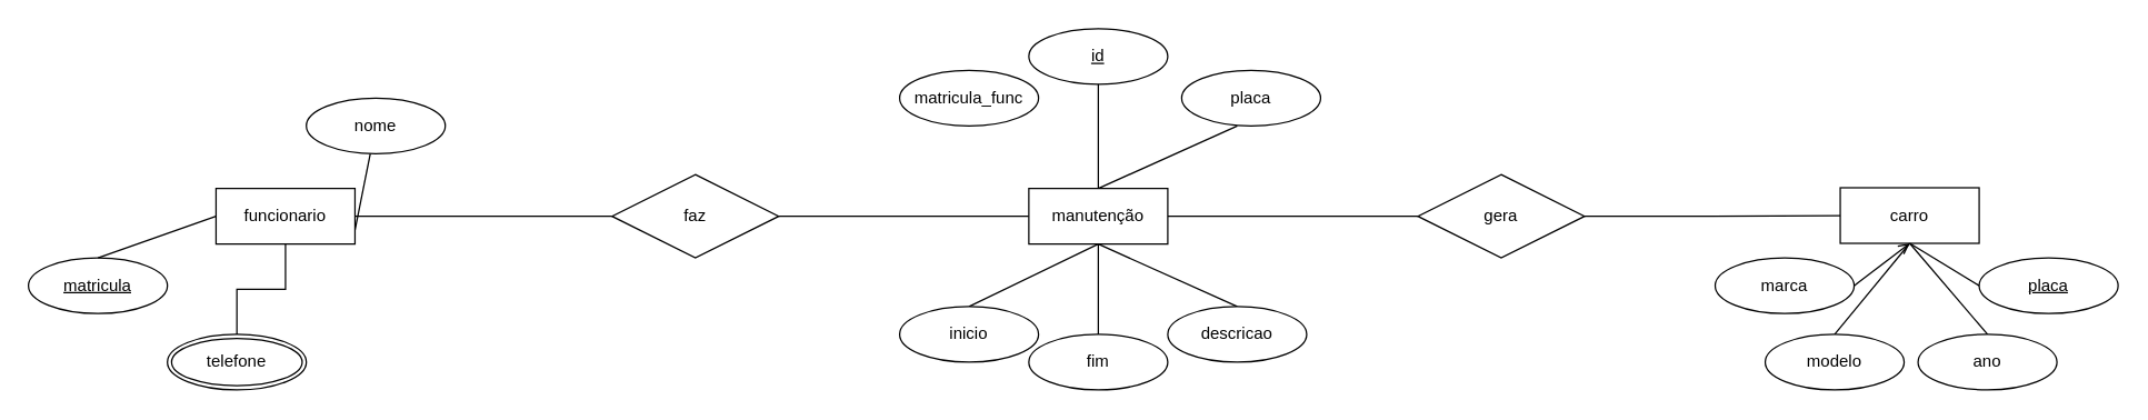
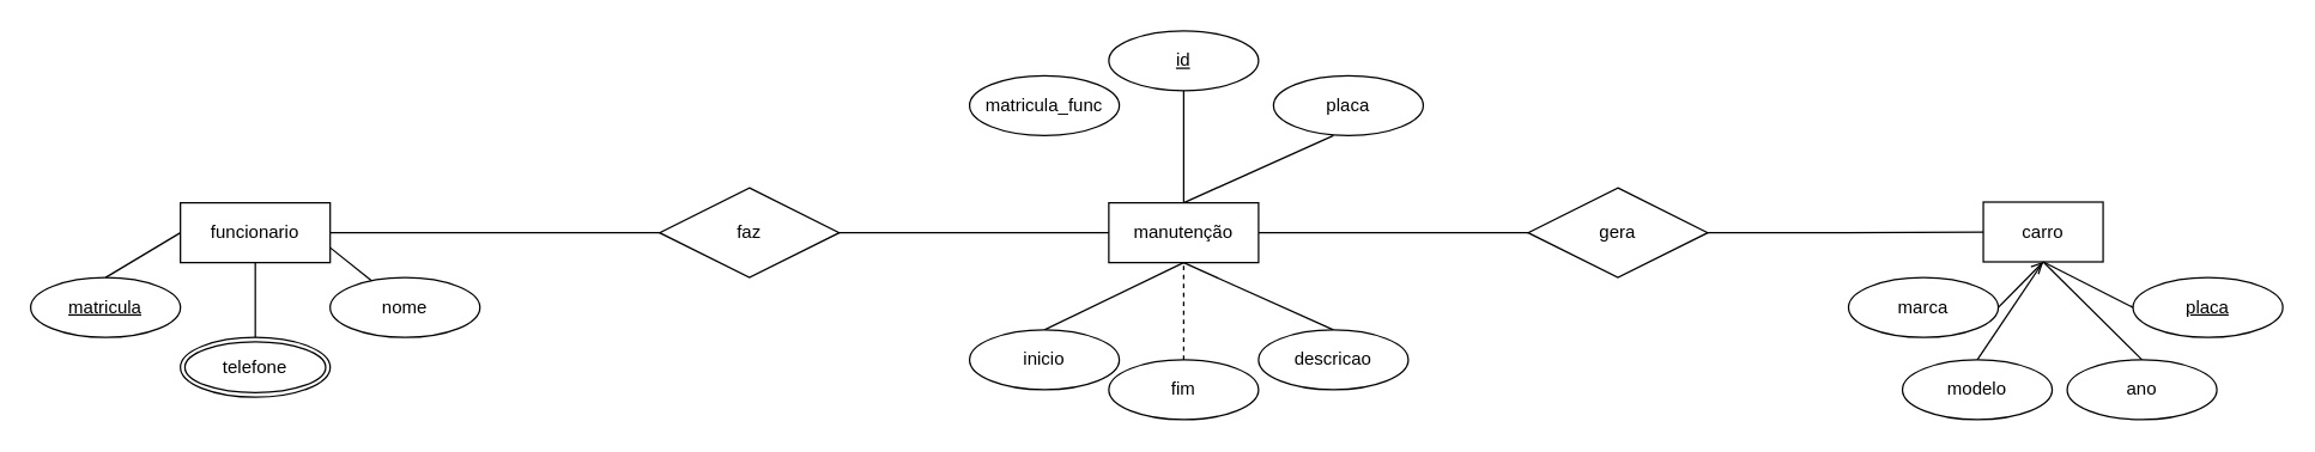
  <mxCell id="0" />
  <mxCell id="1" parent="0" />
- <mxCell id="2" value="nome" style="ellipse;whiteSpace=wrap;html=1;align=center;" vertex="1" parent="1"><mxGeometry x="220" y="70" width="100" height="40" as="geometry" /></mxCell>
+ <mxCell id="2" value="nome" style="ellipse;whiteSpace=wrap;html=1;align=center;" vertex="1" parent="1"><mxGeometry x="220" y="185" width="100" height="40" as="geometry" /></mxCell>
  <mxCell id="3" value="&lt;u&gt;matricula&lt;/u&gt;" style="ellipse;whiteSpace=wrap;html=1;align=center;" vertex="1" parent="1"><mxGeometry x="20" y="185" width="100" height="40" as="geometry" /></mxCell>
- <mxCell id="4" value="telefone" style="ellipse;shape=doubleEllipse;margin=3;whiteSpace=wrap;html=1;align=center;" vertex="1" parent="1"><mxGeometry x="120" y="240" width="100" height="40" as="geometry" /></mxCell>
+ <mxCell id="4" value="telefone" style="ellipse;shape=doubleEllipse;margin=3;whiteSpace=wrap;html=1;align=center;" vertex="1" parent="1"><mxGeometry x="120" y="225" width="100" height="40" as="geometry" /></mxCell>
  <mxCell id="5" style="edgeStyle=orthogonalEdgeStyle;rounded=0;orthogonalLoop=1;jettySize=auto;html=1;exitX=1;exitY=0.5;exitDx=0;exitDy=0;entryX=0;entryY=0.5;entryDx=0;entryDy=0;endArrow=none;endFill=0;" edge="1" parent="1" source="9" target="18"><mxGeometry relative="1" as="geometry" /></mxCell>
  <mxCell id="6" value="" style="edgeStyle=orthogonalEdgeStyle;rounded=0;orthogonalLoop=1;jettySize=auto;html=1;endArrow=none;endFill=0;" edge="1" parent="1" source="9" target="4"><mxGeometry relative="1" as="geometry" /></mxCell>
  <mxCell id="7" style="rounded=0;orthogonalLoop=1;jettySize=auto;html=1;exitX=0;exitY=0.5;exitDx=0;exitDy=0;entryX=0.5;entryY=0;entryDx=0;entryDy=0;endArrow=none;endFill=0;" edge="1" parent="1" source="9" target="3"><mxGeometry relative="1" as="geometry" /></mxCell>
  <mxCell id="8" style="rounded=0;orthogonalLoop=1;jettySize=auto;html=1;exitX=1;exitY=0.75;exitDx=0;exitDy=0;endArrow=none;endFill=0;" edge="1" parent="1" source="9" target="2"><mxGeometry relative="1" as="geometry" /></mxCell>
- <mxCell id="9" value="funcionario" style="whiteSpace=wrap;html=1;align=center;" vertex="1" parent="1"><mxGeometry x="155" y="135" width="100" height="40" as="geometry" /></mxCell>
+ <mxCell id="9" value="funcionario" style="whiteSpace=wrap;html=1;align=center;" vertex="1" parent="1"><mxGeometry x="120" y="135" width="100" height="40" as="geometry" /></mxCell>
  <mxCell id="10" style="rounded=0;orthogonalLoop=1;jettySize=auto;html=1;exitX=0.5;exitY=1;exitDx=0;exitDy=0;entryX=0;entryY=0.5;entryDx=0;entryDy=0;endArrow=none;endFill=0;" edge="1" parent="1" source="11" target="16"><mxGeometry relative="1" as="geometry" /></mxCell>
- <mxCell id="11" value="carro" style="whiteSpace=wrap;html=1;align=center;" vertex="1" parent="1"><mxGeometry x="1324" y="134.5" width="100" height="40" as="geometry" /></mxCell>
+ <mxCell id="11" value="carro" style="whiteSpace=wrap;html=1;align=center;" vertex="1" parent="1"><mxGeometry x="1324" y="134.5" width="80" height="40" as="geometry" /></mxCell>
  <mxCell id="12" style="rounded=0;orthogonalLoop=1;jettySize=auto;html=1;exitX=0.5;exitY=0;exitDx=0;exitDy=0;entryX=0.5;entryY=1;entryDx=0;entryDy=0;endArrow=none;endFill=0;" edge="1" parent="1" source="13" target="11"><mxGeometry relative="1" as="geometry" /></mxCell>
  <mxCell id="13" value="modelo" style="ellipse;whiteSpace=wrap;html=1;align=center;" vertex="1" parent="1"><mxGeometry x="1270" y="240" width="100" height="40" as="geometry" /></mxCell>
  <mxCell id="14" style="rounded=0;orthogonalLoop=1;jettySize=auto;html=1;exitX=1;exitY=0.5;exitDx=0;exitDy=0;entryX=0.5;entryY=1;entryDx=0;entryDy=0;endArrow=open;endFill=0;" edge="1" parent="1" source="15" target="11"><mxGeometry relative="1" as="geometry" /></mxCell>
  <mxCell id="15" value="marca" style="ellipse;whiteSpace=wrap;html=1;align=center;" vertex="1" parent="1"><mxGeometry x="1234" y="185" width="100" height="40" as="geometry" /></mxCell>
  <mxCell id="16" value="placa" style="ellipse;whiteSpace=wrap;html=1;align=center;fontStyle=4;" vertex="1" parent="1"><mxGeometry x="1424" y="185" width="100" height="40" as="geometry" /></mxCell>
  <mxCell id="17" style="edgeStyle=orthogonalEdgeStyle;rounded=0;orthogonalLoop=1;jettySize=auto;html=1;exitX=1;exitY=0.5;exitDx=0;exitDy=0;entryX=0;entryY=0.5;entryDx=0;entryDy=0;endArrow=none;endFill=0;" edge="1" parent="1" source="18" target="24"><mxGeometry relative="1" as="geometry" /></mxCell>
  <mxCell id="18" value="faz" style="shape=rhombus;perimeter=rhombusPerimeter;whiteSpace=wrap;html=1;align=center;" vertex="1" parent="1"><mxGeometry x="440" y="125" width="120" height="60" as="geometry" /></mxCell>
  <mxCell id="19" style="edgeStyle=orthogonalEdgeStyle;rounded=0;orthogonalLoop=1;jettySize=auto;html=1;exitX=1;exitY=0.5;exitDx=0;exitDy=0;entryX=0;entryY=0.5;entryDx=0;entryDy=0;endArrow=none;endFill=0;" edge="1" parent="1" source="20" target="11"><mxGeometry relative="1" as="geometry" /></mxCell>
  <mxCell id="20" value="gera" style="shape=rhombus;perimeter=rhombusPerimeter;whiteSpace=wrap;html=1;align=center;" vertex="1" parent="1"><mxGeometry x="1020" y="125" width="120" height="60" as="geometry" /></mxCell>
  <mxCell id="21" style="edgeStyle=orthogonalEdgeStyle;rounded=0;orthogonalLoop=1;jettySize=auto;html=1;exitX=1;exitY=0.5;exitDx=0;exitDy=0;entryX=0;entryY=0.5;entryDx=0;entryDy=0;endArrow=none;endFill=0;" edge="1" parent="1" source="24" target="20"><mxGeometry relative="1" as="geometry" /></mxCell>
  <mxCell id="22" style="rounded=0;orthogonalLoop=1;jettySize=auto;html=1;exitX=0.5;exitY=1;exitDx=0;exitDy=0;entryX=0.5;entryY=0;entryDx=0;entryDy=0;endArrow=none;endFill=0;" edge="1" parent="1" source="24" target="34"><mxGeometry relative="1" as="geometry"><mxPoint x="740" y="240" as="targetPoint" /></mxGeometry></mxCell>
  <mxCell id="23" style="rounded=0;orthogonalLoop=1;jettySize=auto;html=1;exitX=0.5;exitY=0;exitDx=0;exitDy=0;entryX=0.5;entryY=1;entryDx=0;entryDy=0;endArrow=none;endFill=0;" edge="1" parent="1" source="24"><mxGeometry relative="1" as="geometry"><mxPoint x="890" y="90" as="targetPoint" /></mxGeometry></mxCell>
  <mxCell id="24" value="manutenção" style="whiteSpace=wrap;html=1;align=center;" vertex="1" parent="1"><mxGeometry x="740" y="135" width="100" height="40" as="geometry" /></mxCell>
  <mxCell id="25" value="matricula_func" style="ellipse;whiteSpace=wrap;html=1;align=center;" vertex="1" parent="1"><mxGeometry x="647" y="50" width="100" height="40" as="geometry" /></mxCell>
  <mxCell id="26" style="rounded=0;orthogonalLoop=1;jettySize=auto;html=1;exitX=0.5;exitY=0;exitDx=0;exitDy=0;entryX=0.5;entryY=1;entryDx=0;entryDy=0;endArrow=none;endFill=0;" edge="1" parent="1" source="27" target="24"><mxGeometry relative="1" as="geometry"><mxPoint x="790" y="180" as="targetPoint" /></mxGeometry></mxCell>
  <mxCell id="27" value="inicio" style="ellipse;whiteSpace=wrap;html=1;align=center;" vertex="1" parent="1"><mxGeometry x="647" y="220" width="100" height="40" as="geometry" /></mxCell>
- <mxCell id="28" value="" style="edgeStyle=orthogonalEdgeStyle;rounded=0;orthogonalLoop=1;jettySize=auto;html=1;endArrow=none;endFill=0;" edge="1" parent="1" source="29" target="24"><mxGeometry relative="1" as="geometry" /></mxCell>
+ <mxCell id="28" value="" style="edgeStyle=orthogonalEdgeStyle;rounded=0;orthogonalLoop=1;jettySize=auto;html=1;endArrow=none;endFill=0;dashed=1;" edge="1" parent="1" source="29" target="24"><mxGeometry relative="1" as="geometry" /></mxCell>
  <mxCell id="29" value="fim" style="ellipse;whiteSpace=wrap;html=1;align=center;" vertex="1" parent="1"><mxGeometry x="740" y="240" width="100" height="40" as="geometry" /></mxCell>
  <mxCell id="30" style="rounded=0;orthogonalLoop=1;jettySize=auto;html=1;exitX=0.5;exitY=0;exitDx=0;exitDy=0;entryX=0.5;entryY=1;entryDx=0;entryDy=0;endArrow=none;endFill=0;" edge="1" parent="1" source="31" target="24"><mxGeometry relative="1" as="geometry" /></mxCell>
  <mxCell id="31" value="descricao" style="ellipse;whiteSpace=wrap;html=1;align=center;" vertex="1" parent="1"><mxGeometry x="840" y="220" width="100" height="40" as="geometry" /></mxCell>
  <mxCell id="32" style="rounded=0;orthogonalLoop=1;jettySize=auto;html=1;exitX=0.5;exitY=0;exitDx=0;exitDy=0;entryX=0.5;entryY=1;entryDx=0;entryDy=0;endArrow=none;endFill=0;" edge="1" parent="1" source="33" target="11"><mxGeometry relative="1" as="geometry" /></mxCell>
  <mxCell id="33" value="ano" style="ellipse;whiteSpace=wrap;html=1;align=center;" vertex="1" parent="1"><mxGeometry x="1380" y="240" width="100" height="40" as="geometry" /></mxCell>
  <mxCell id="34" value="&lt;u&gt;id&lt;/u&gt;" style="ellipse;whiteSpace=wrap;html=1;align=center;" vertex="1" parent="1"><mxGeometry x="740" y="20" width="100" height="40" as="geometry" /></mxCell>
  <mxCell id="35" value="placa" style="ellipse;whiteSpace=wrap;html=1;align=center;" vertex="1" parent="1"><mxGeometry x="850" y="50" width="100" height="40" as="geometry" /></mxCell>
